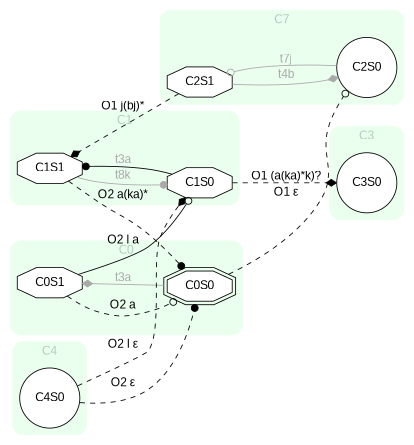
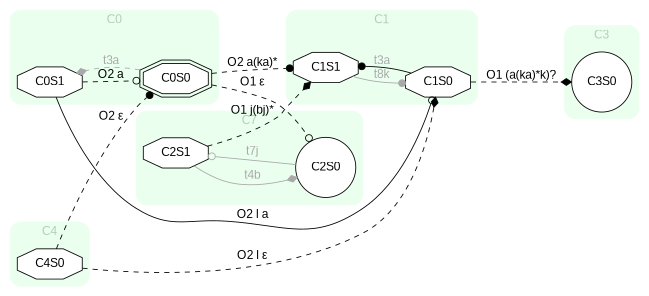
  digraph {
    fontname="Liberation Sans"
    rankdir=LR
    node [fillcolor=white fontname="Liberation Sans" shape=octagon style=filled]
    edge [arrowhead=diamond fontname="Liberation Sans" style=dashed]
    C0S1 [height=0.3 width=0.3]
    C0S0 [height=0.3 shape=doubleoctagon width=0.3]
    C1S1 [height=0.3 width=0.3]
    C1S0 [height=0.3 width=0.3]
    C2S1 [height=0.3 width=0.3]
    C2S0 [height=0.3 shape=circle width=0.3]
    C3S0 [height=0.3 shape=circle width=0.3]
-   C4S0 [height=0.3 shape=circle width=0.3]
+   C4S0 [height=0.3 width=0.3]
    subgraph cluster_1 {
      color="#EAFFEE"
      fontcolor="#B2CCBB"
      label=C0
      style="rounded,filled"
      C0S1
      C0S0
    }
    subgraph cluster_2 {
      color="#EAFFEE"
      fontcolor="#B2CCBB"
      label=C1
      style="rounded,filled"
      C1S1
      C1S0
    }
    subgraph cluster_3 {
      color="#EAFFEE"
      fontcolor="#B2CCBB"
      label=C7
      style="rounded,filled"
      C2S1
      C2S0
    }
    subgraph cluster_4 {
      color="#EAFFEE"
      fontcolor="#B2CCBB"
      label=C3
      style="rounded,filled"
      C3S0
    }
    subgraph cluster_5 {
      color="#EAFFEE"
      fontcolor="#B2CCBB"
      label=C4
      style="rounded,filled"
      C4S0
    }
    C0S1 -> C0S0 [arrowhead=odot label="O2 a"]
    C0S1 -> C1S0 [arrowhead=odot label="O2 l a" style=solid]
-   C0S0 -> C0S1 [color=darkgray fontcolor=darkgray label=t3a style=""]
+   C0S0 -> C0S1 [color=darkgray fontcolor=darkgray label=t3a]
    C0S0 -> C2S0 [arrowhead=odot label="O1 ε"]
-   C1S1 -> C0S0 [arrowhead=dot label="O2 a(ka)*"]
+   C0S0 -> C1S1 [arrowhead=dot label="O2 a(ka)*"]
    C1S1 -> C1S0 [arrowhead=dot color=darkgray fontcolor=darkgray label=t8k style=""]
    C1S0 -> C1S1 [arrowhead=dot color=black fontcolor=darkgray label=t3a style=""]
    C1S0 -> C3S0 [label="O1 (a(ka)*k)?"]
    C2S1 -> C1S1 [label="O1 j(bj)*"]
    C2S1 -> C2S0 [color=darkgray fontcolor=darkgray label=t4b style=""]
    C2S0 -> C2S1 [arrowhead=odot color=darkgray fontcolor=darkgray label=t7j style=""]
    C4S0 -> C0S0 [arrowhead=dot label="O2 ε"]
    C4S0 -> C1S0 [label="O2 l ε"]
  }
